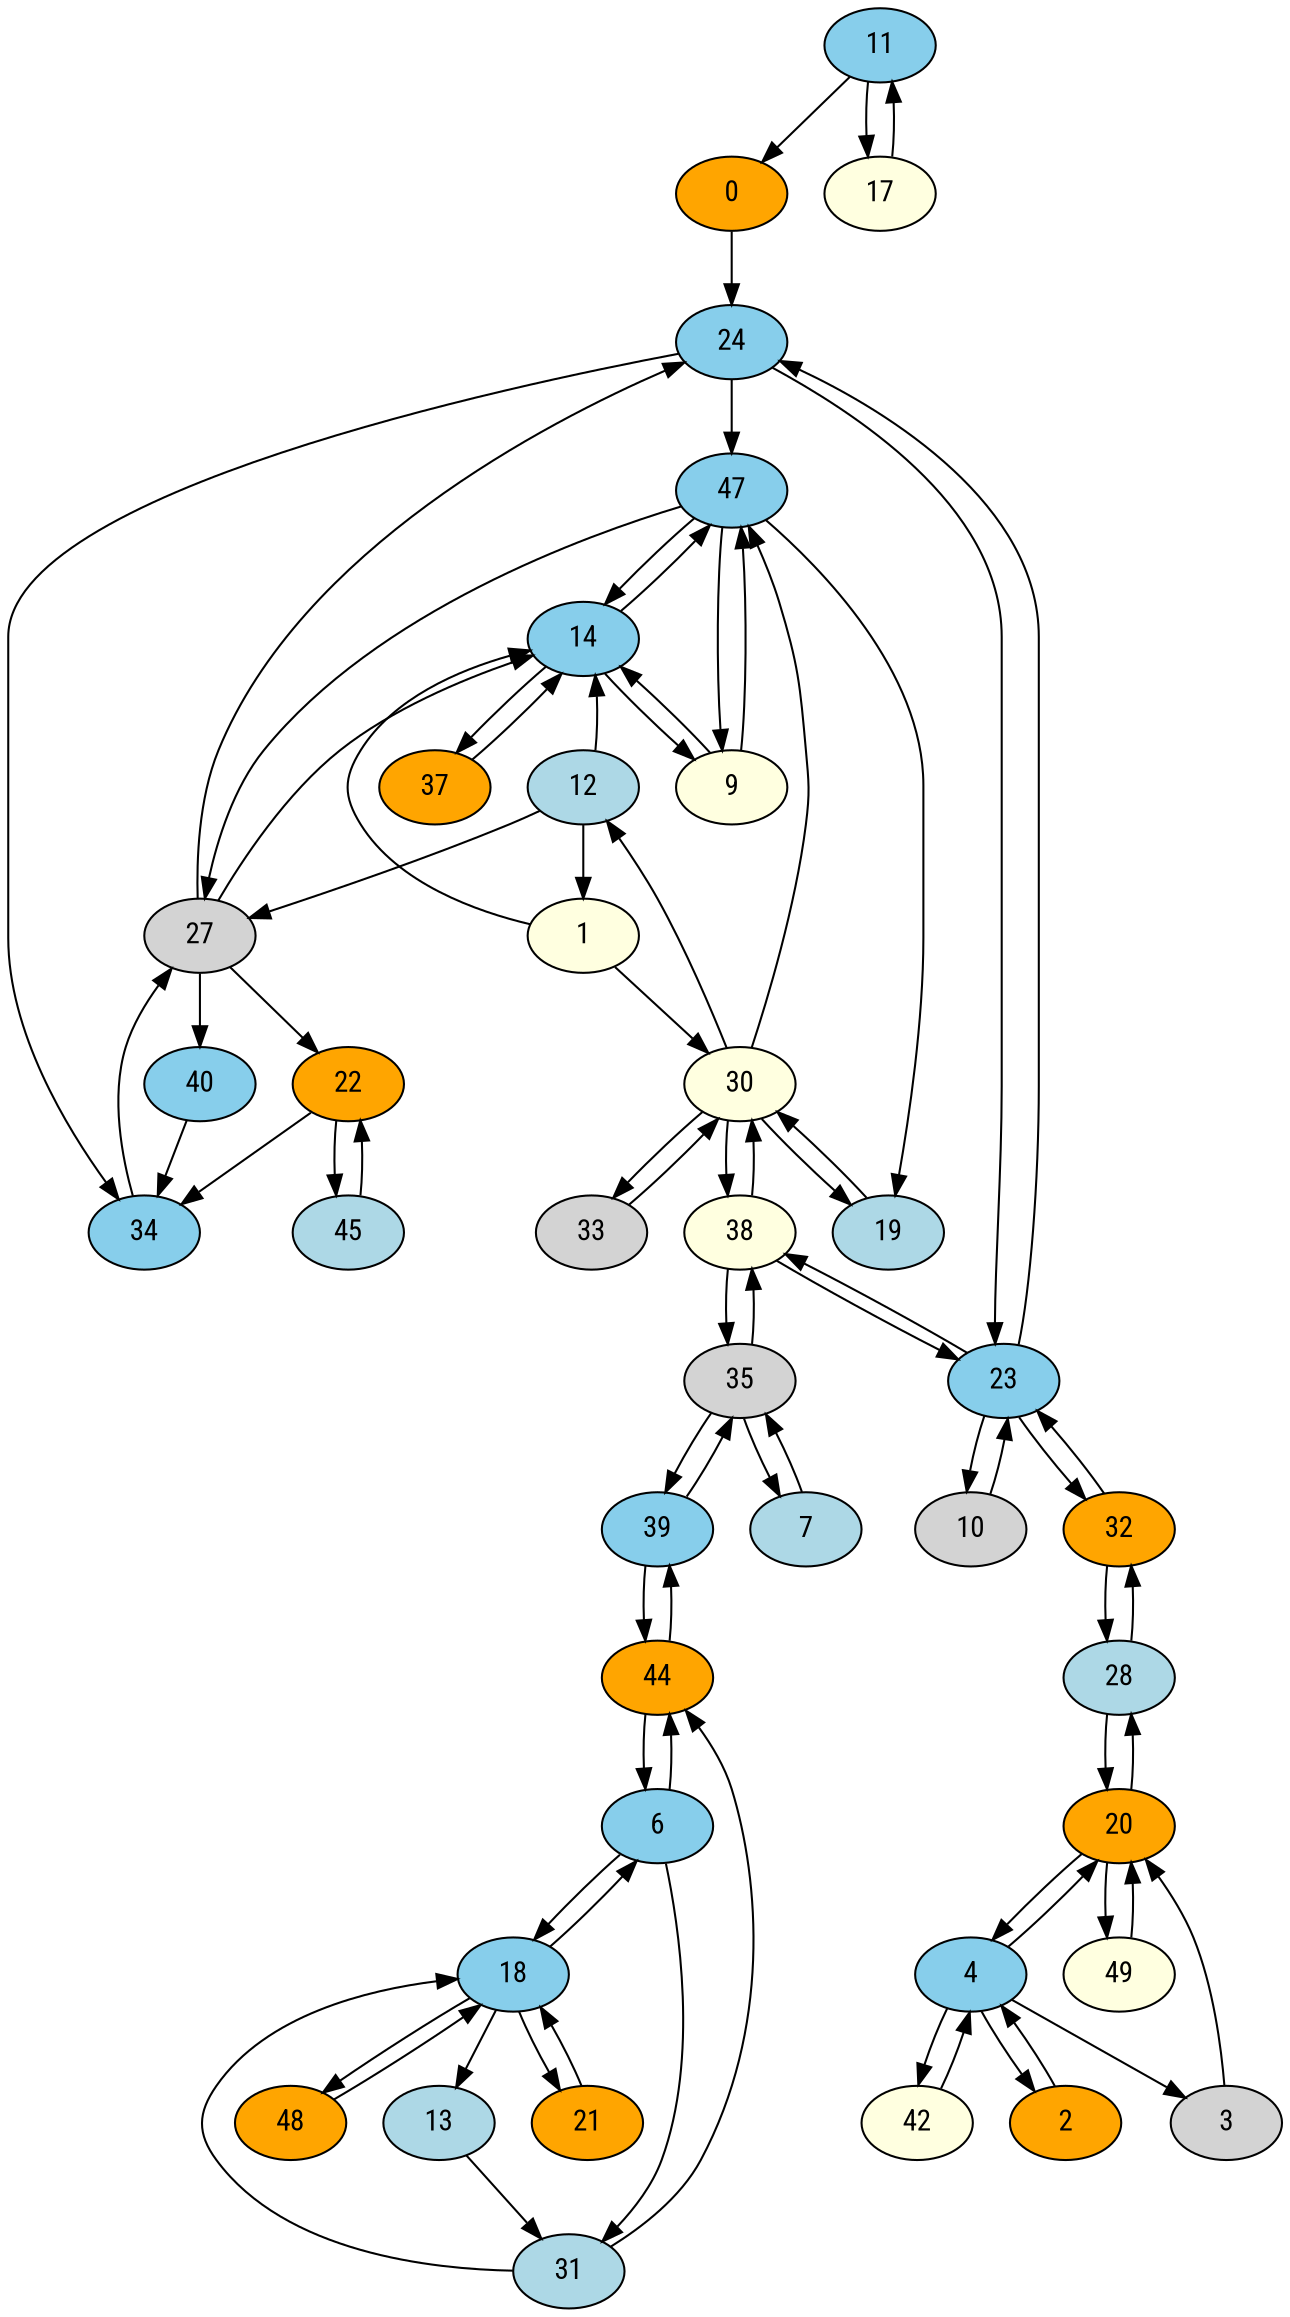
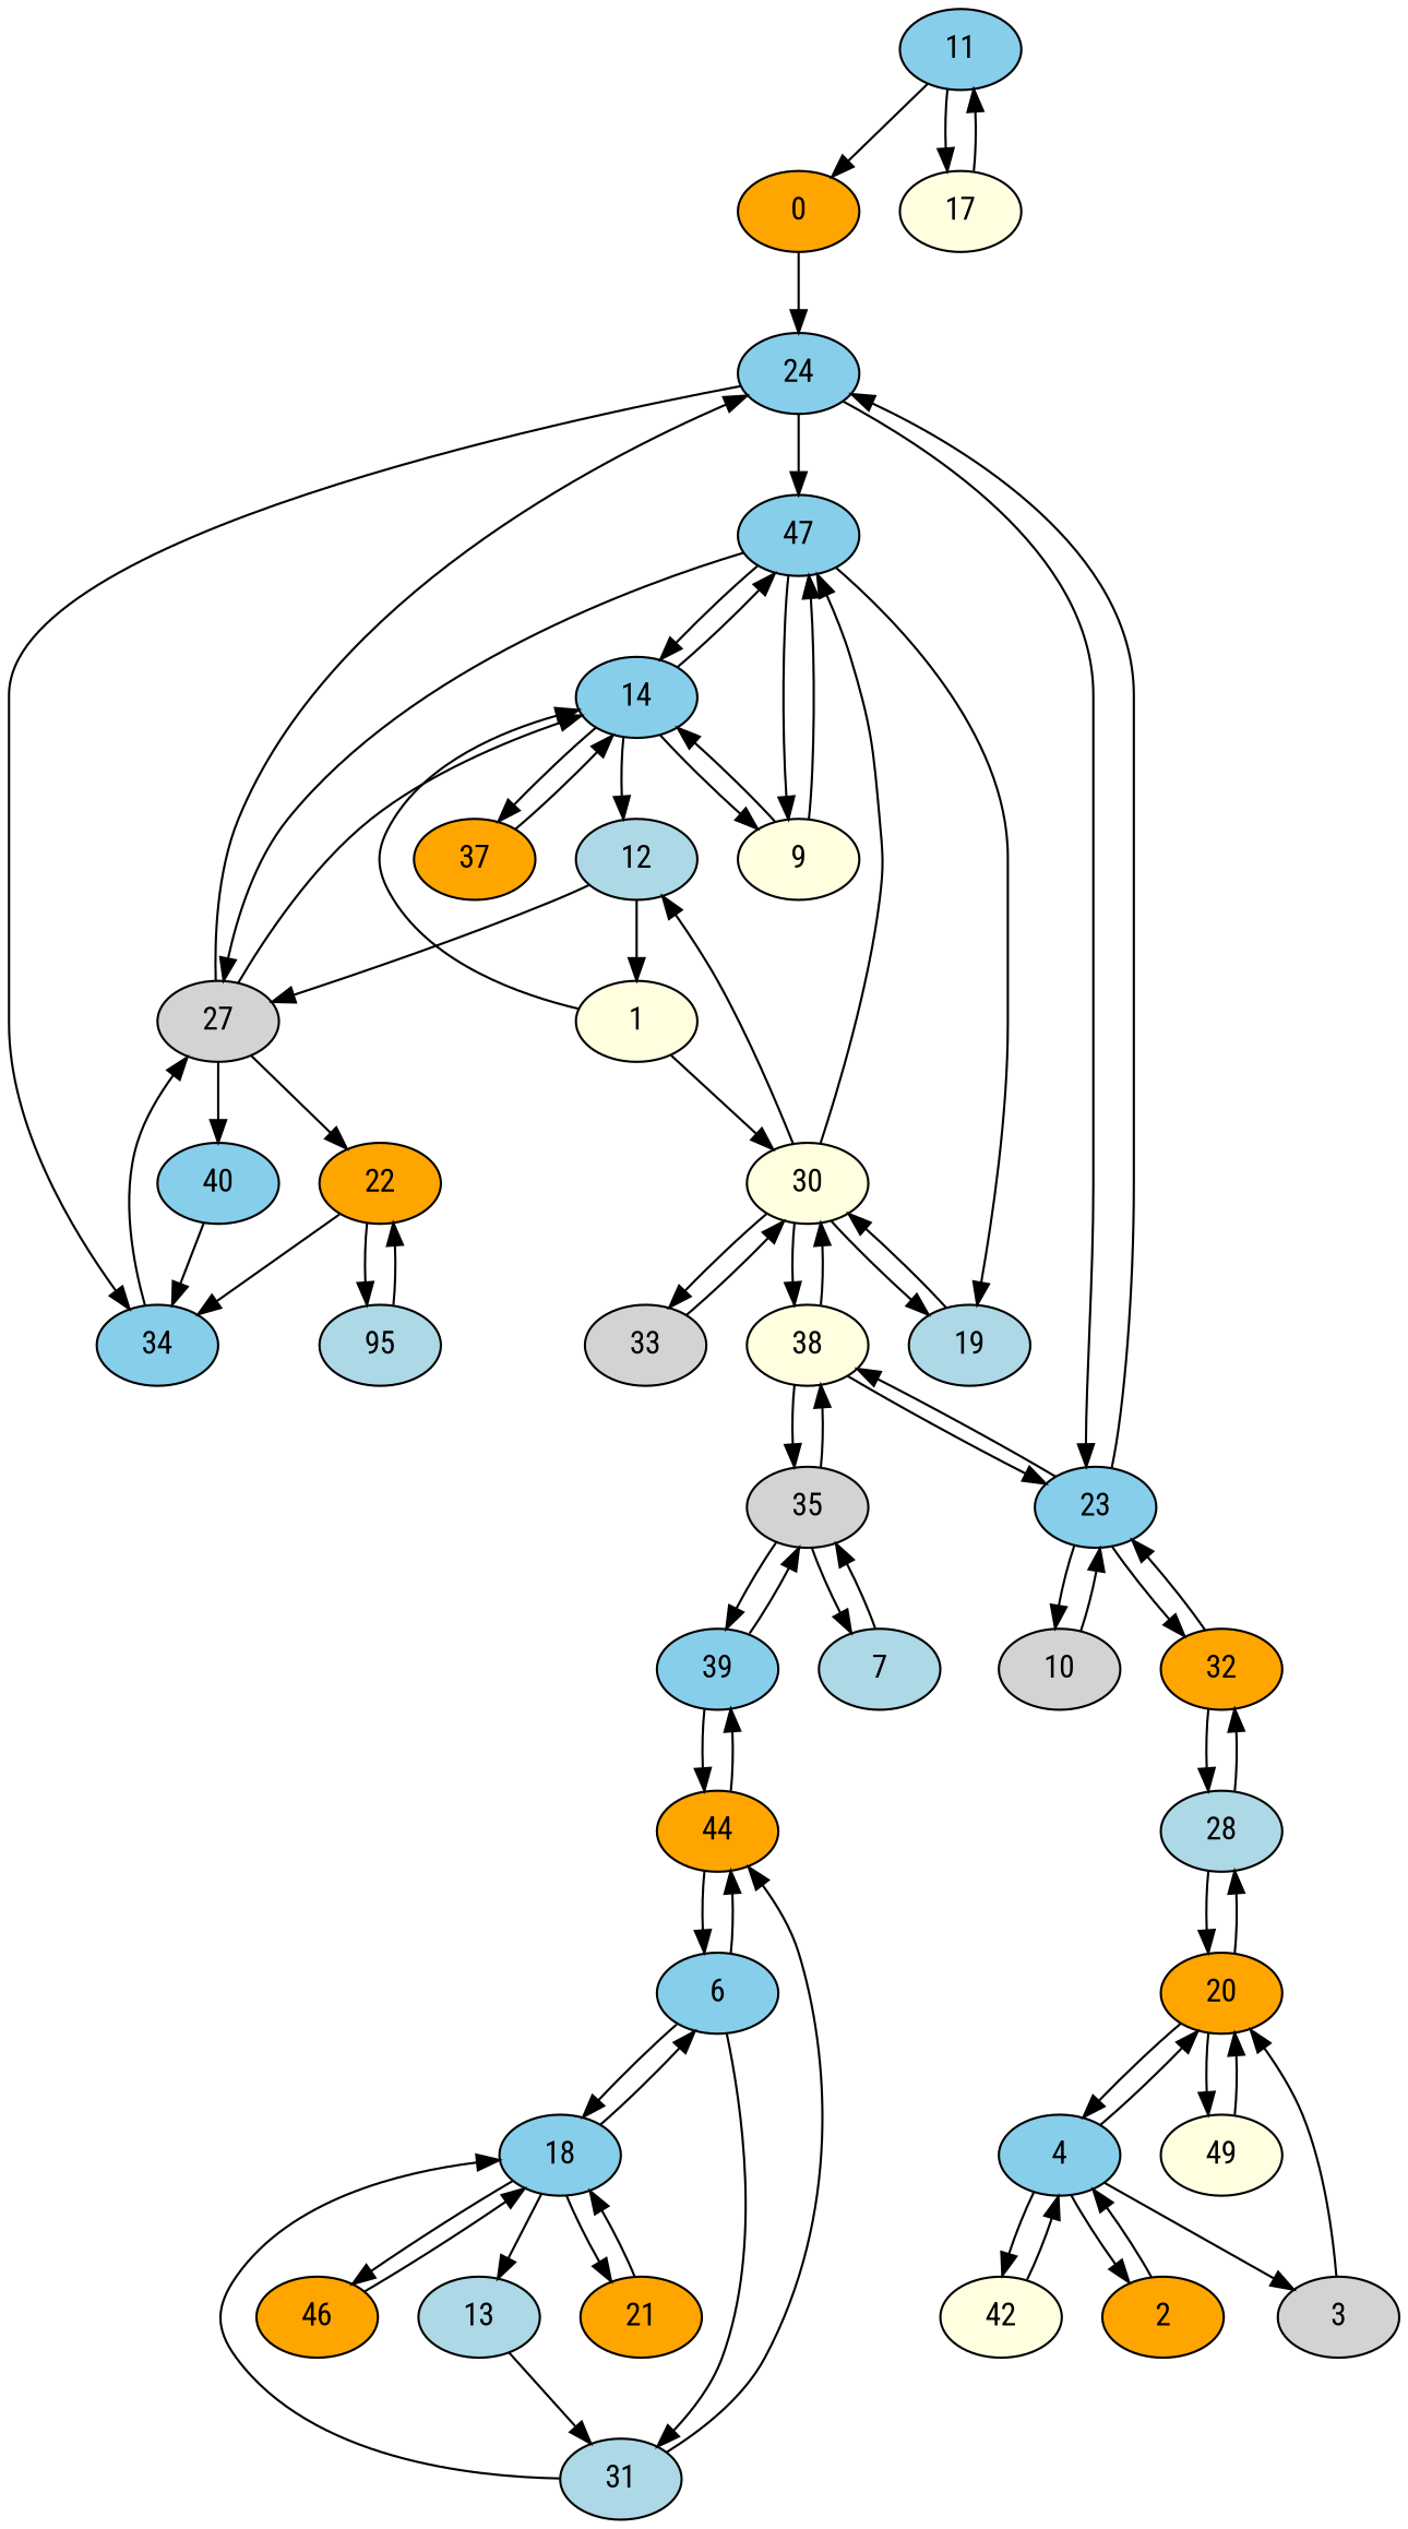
  digraph {
    fontname="Roboto Condensed"
    node [fillcolor=skyblue fontname="Roboto Condensed" style=filled]
    edge [fontname="Roboto Condensed"]
    0 [fillcolor=orange]
    24
    47
    23
    34
    14
    9 [fillcolor=lightyellow]
    19 [fillcolor=lightblue]
    27 [fillcolor=lightgrey]
    38 [fillcolor=lightyellow]
    10 [fillcolor=lightgrey]
    32 [fillcolor=orange]
    1 [fillcolor=lightyellow]
    30 [fillcolor=lightyellow]
    12 [fillcolor=lightblue]
    37 [fillcolor=orange]
    33 [fillcolor=lightgrey]
    35 [fillcolor=lightgrey]
    2 [fillcolor=orange]
    4
    20 [fillcolor=orange]
    42 [fillcolor=lightyellow]
    3 [fillcolor=lightgrey]
    28 [fillcolor=lightblue]
    49 [fillcolor=lightyellow]
    6
    18
    31 [fillcolor=lightblue]
    44 [fillcolor=orange]
    13 [fillcolor=lightblue]
    21 [fillcolor=orange]
-   46 [fillcolor=orange label=48]
+   46 [fillcolor=orange]
    39
    7 [fillcolor=lightblue]
    22 [fillcolor=orange]
    40
    11
    17 [fillcolor=lightyellow]
-   45 [fillcolor=lightblue]
+   45 [fillcolor=lightblue label=95]
    0 -> 24
    24 -> 47
    24 -> 23
    24 -> 34
    47 -> 14
    47 -> 9
    47 -> 19
    47 -> 27
    23 -> 24
    23 -> 38
    23 -> 10
    23 -> 32
    34 -> 27
    14 -> 47
    14 -> 9
-   12 -> 14
+   14 -> 12
    14 -> 37
    9 -> 47
    9 -> 14
    19 -> 30
    27 -> 24
    27 -> 14
    27 -> 22
    27 -> 40
    38 -> 23
    38 -> 30
    38 -> 35
    10 -> 23
    32 -> 23
    32 -> 28
    1 -> 14
    1 -> 30
    30 -> 47
    30 -> 19
    30 -> 38
    30 -> 12
    30 -> 33
    12 -> 27
    12 -> 1
    37 -> 14
    33 -> 30
    35 -> 38
    35 -> 39
    35 -> 7
    2 -> 4
    4 -> 2
    4 -> 20
    4 -> 42
    4 -> 3
    20 -> 4
    20 -> 28
    20 -> 49
    42 -> 4
    3 -> 20
    28 -> 32
    28 -> 20
    49 -> 20
    6 -> 18
    6 -> 31
    6 -> 44
    18 -> 6
    18 -> 13
    18 -> 21
    18 -> 46
    31 -> 18
    31 -> 44
    44 -> 6
    44 -> 39
    13 -> 31
    21 -> 18
    46 -> 18
    39 -> 35
    39 -> 44
    7 -> 35
    22 -> 34
    22 -> 45
    40 -> 34
    11 -> 0
    11 -> 17
    17 -> 11
    45 -> 22
  }
